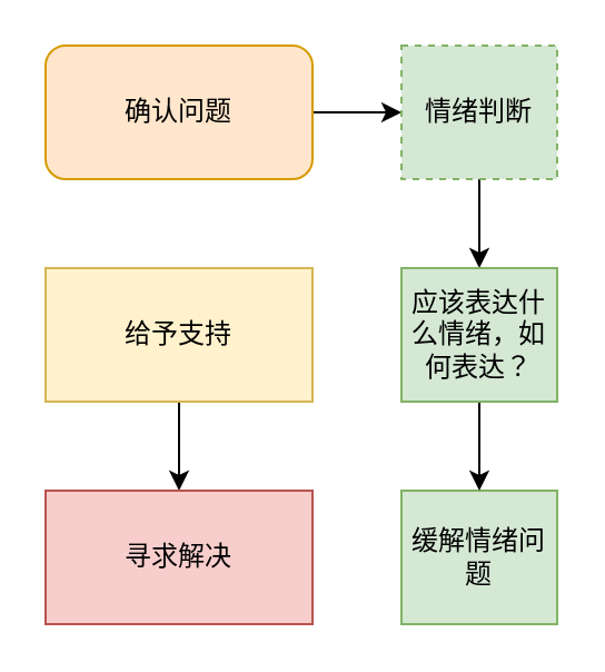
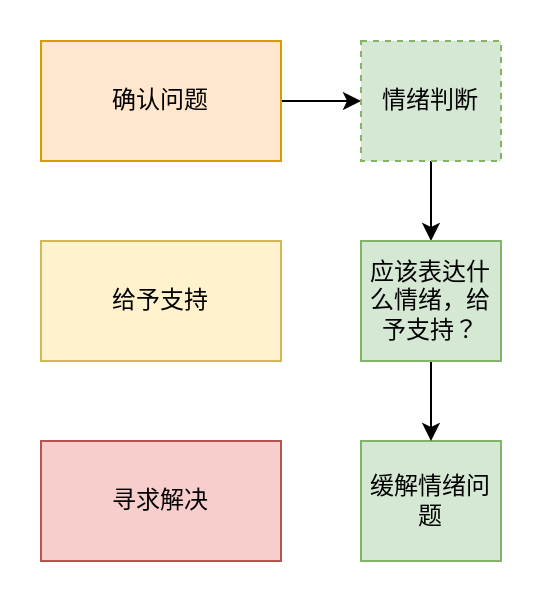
  <mxCell id="0" />
  <mxCell id="1" parent="0" />
  <mxCell id="2" value="" style="edgeStyle=orthogonalEdgeStyle;rounded=0;orthogonalLoop=1;jettySize=auto;html=1;" edge="1" parent="1" source="3" target="8"><mxGeometry relative="1" as="geometry" /></mxCell>
- <mxCell id="3" value="确认问题" style="whiteSpace=wrap;html=1;fillColor=#ffe6cc;strokeColor=#d79b00;rounded=1;" vertex="1" parent="1"><mxGeometry x="20" y="20" width="120" height="60" as="geometry" /></mxCell>
- <mxCell id="4" value="" style="edgeStyle=orthogonalEdgeStyle;rounded=0;orthogonalLoop=1;jettySize=auto;html=1;" edge="1" parent="1" source="5" target="6"><mxGeometry relative="1" as="geometry" /></mxCell>
+ <mxCell id="3" value="确认问题" style="rounded=0;whiteSpace=wrap;html=1;fillColor=#ffe6cc;strokeColor=#d79b00;" vertex="1" parent="1"><mxGeometry x="20" y="20" width="120" height="60" as="geometry" /></mxCell>
  <mxCell id="5" value="给予支持" style="rounded=0;whiteSpace=wrap;html=1;fillColor=#fff2cc;strokeColor=#d6b656;" vertex="1" parent="1"><mxGeometry x="20" y="120" width="120" height="60" as="geometry" /></mxCell>
  <mxCell id="6" value="寻求解决" style="rounded=0;whiteSpace=wrap;html=1;fillColor=#f8cecc;strokeColor=#b85450;" vertex="1" parent="1"><mxGeometry x="20" y="220" width="120" height="60" as="geometry" /></mxCell>
  <mxCell id="7" value="" style="edgeStyle=orthogonalEdgeStyle;rounded=0;orthogonalLoop=1;jettySize=auto;html=1;" edge="1" parent="1" source="8" target="11"><mxGeometry relative="1" as="geometry" /></mxCell>
  <mxCell id="8" value="情绪判断" style="rounded=0;whiteSpace=wrap;html=1;fillColor=#d5e8d4;strokeColor=#82b366;dashed=1;" vertex="1" parent="1"><mxGeometry x="180" y="20" width="70" height="60" as="geometry" /></mxCell>
  <mxCell id="9" value="缓解情绪问题" style="rounded=0;whiteSpace=wrap;html=1;fillColor=#d5e8d4;strokeColor=#82b366;" vertex="1" parent="1"><mxGeometry x="180" y="220" width="70" height="60" as="geometry" /></mxCell>
  <mxCell id="10" value="" style="edgeStyle=orthogonalEdgeStyle;rounded=0;orthogonalLoop=1;jettySize=auto;html=1;" edge="1" parent="1" source="11" target="9"><mxGeometry relative="1" as="geometry" /></mxCell>
- <mxCell id="11" value="应该表达什么情绪，如何表达？" style="rounded=0;whiteSpace=wrap;html=1;fillColor=#d5e8d4;strokeColor=#82b366;" vertex="1" parent="1"><mxGeometry x="180" y="120" width="70" height="60" as="geometry" /></mxCell>
+ <mxCell id="11" value="应该表达什么情绪，给予支持？" style="rounded=0;whiteSpace=wrap;html=1;fillColor=#d5e8d4;strokeColor=#82b366;" vertex="1" parent="1"><mxGeometry x="180" y="120" width="70" height="60" as="geometry" /></mxCell>
